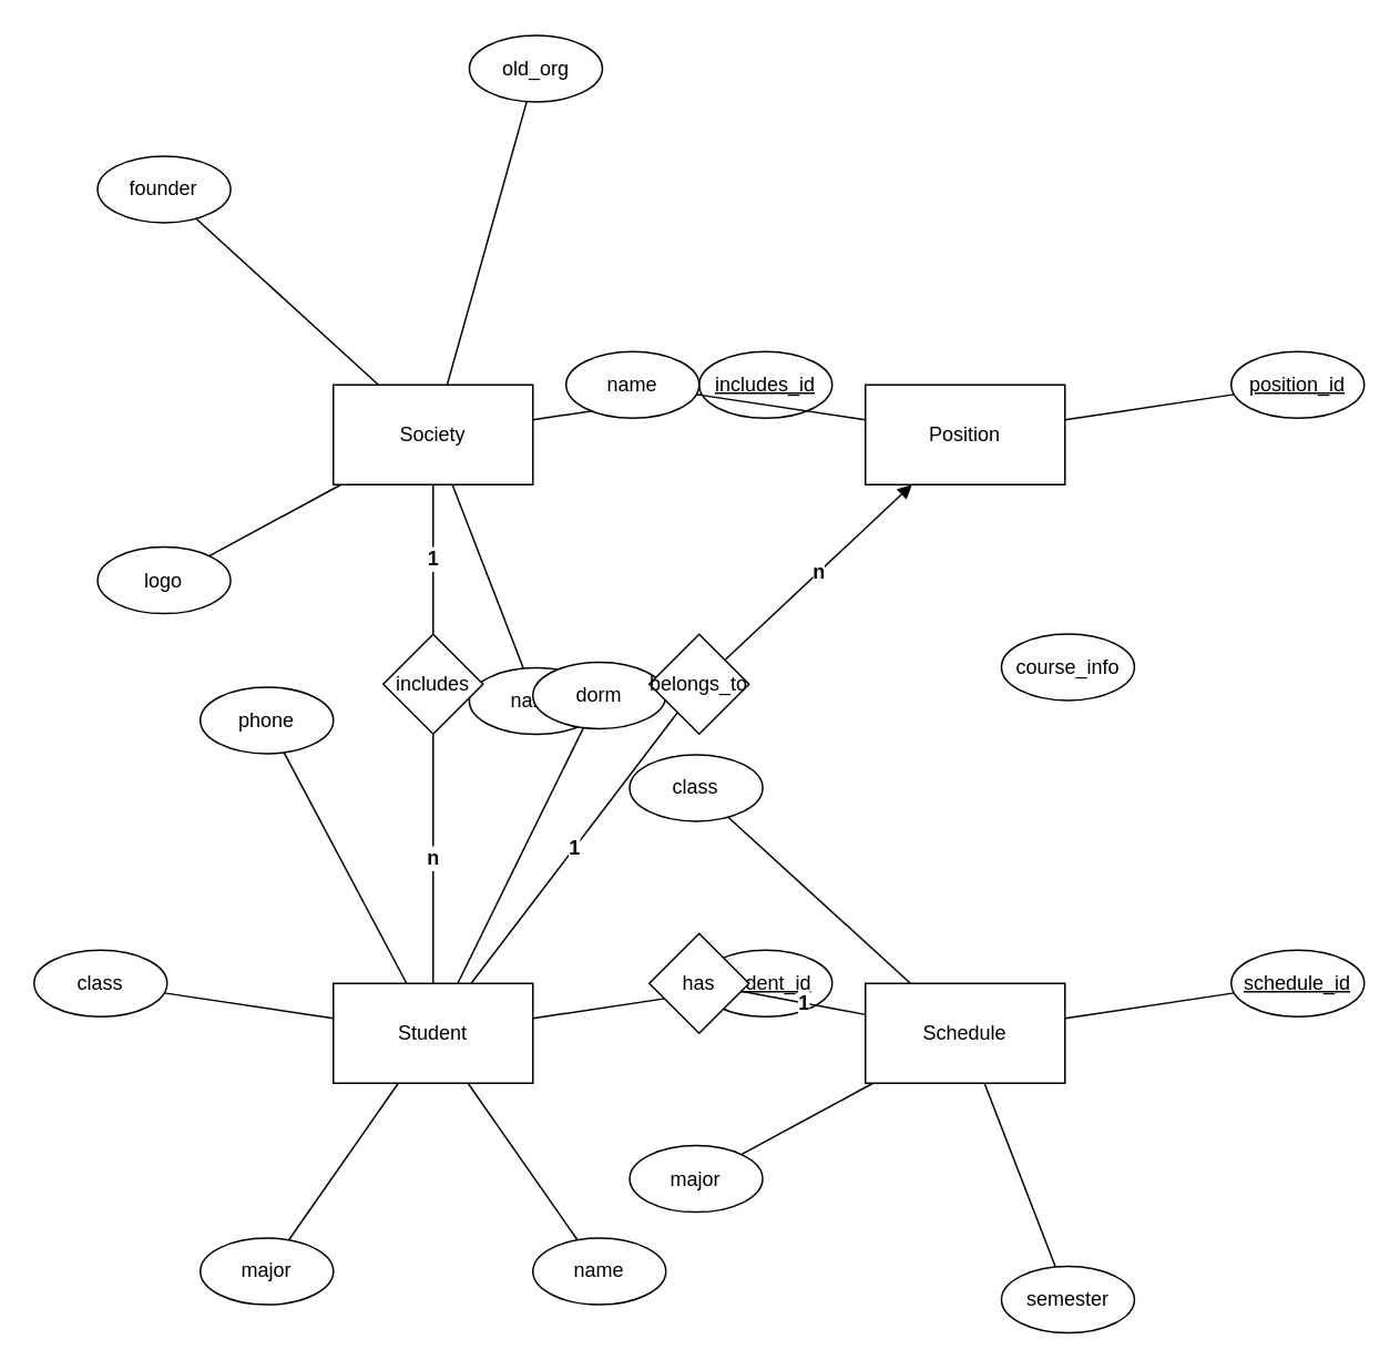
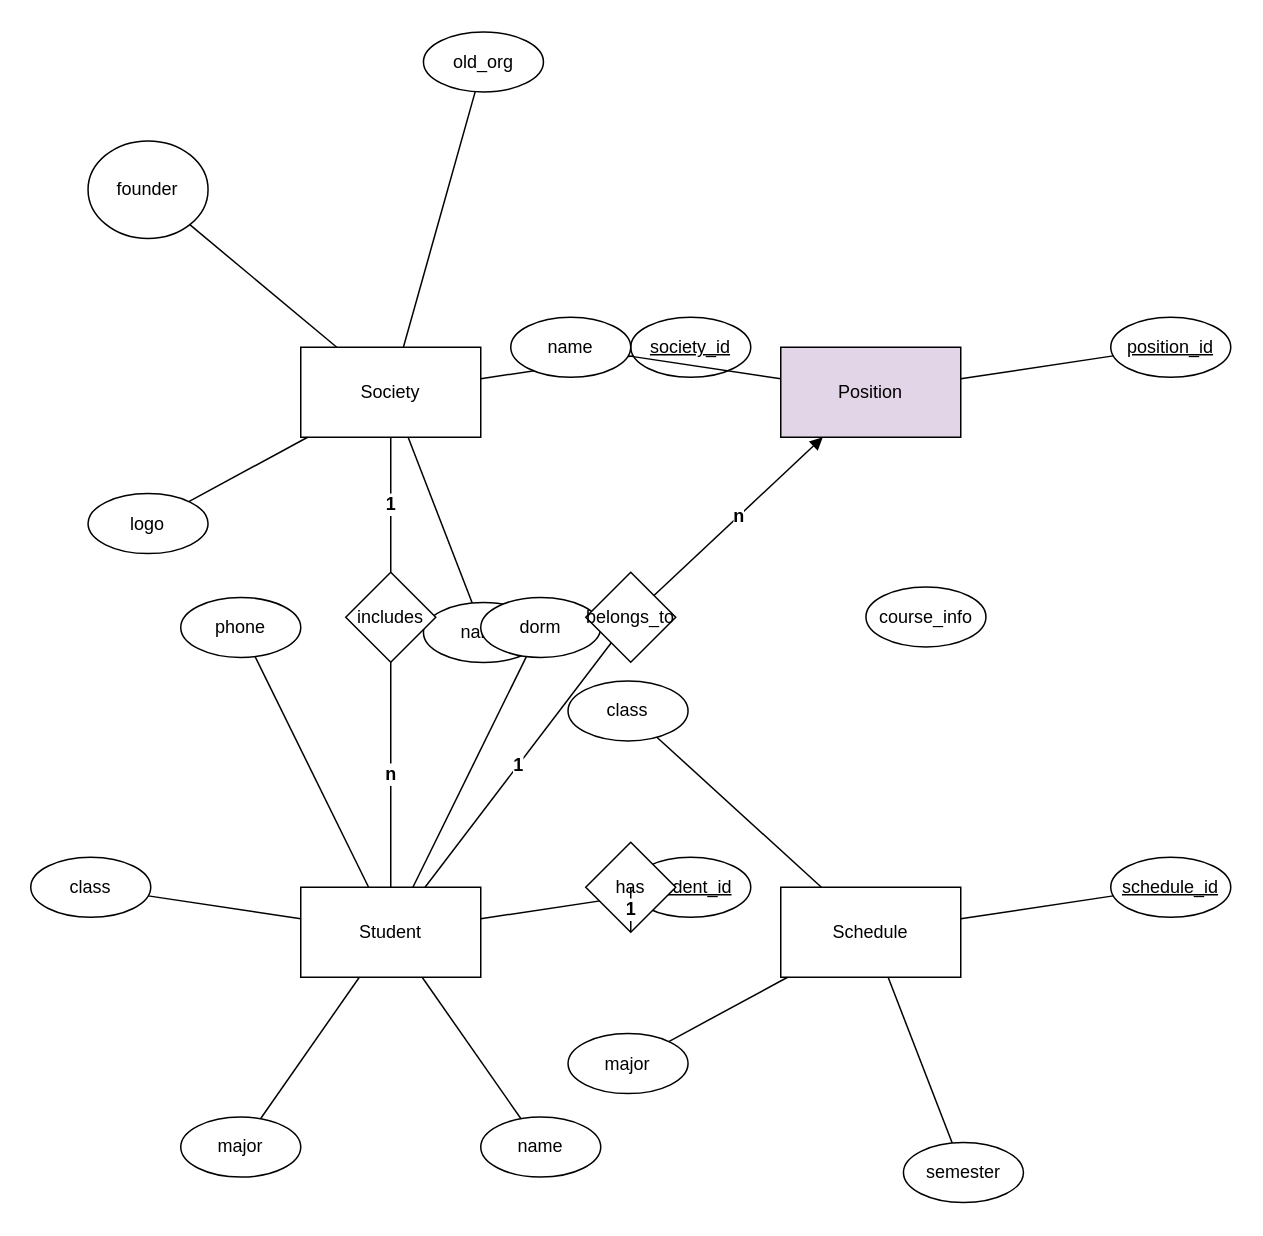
  <mxCell id="0" />
  <mxCell id="1" parent="0" />
  <mxCell id="2" value="Society" style="rounded=0;whiteSpace=wrap;html=1;" vertex="1" parent="1"><mxGeometry x="200" y="231" width="120" height="60" as="geometry" /></mxCell>
- <mxCell id="3" value="includes_id" style="ellipse;whiteSpace=wrap;html=1;fontStyle=4;" vertex="1" parent="1"><mxGeometry x="420" y="211" width="80" height="40" as="geometry" /></mxCell>
+ <mxCell id="3" value="society_id" style="ellipse;whiteSpace=wrap;html=1;fontStyle=4;" vertex="1" parent="1"><mxGeometry x="420" y="211" width="80" height="40" as="geometry" /></mxCell>
  <mxCell id="4" style="endArrow=none;html=1;rounded=0;" edge="1" parent="1" source="2" target="3"><mxGeometry relative="1" as="geometry" /></mxCell>
  <mxCell id="5" value="name" style="ellipse;whiteSpace=wrap;html=1;" vertex="1" parent="1"><mxGeometry x="281.803" y="401.211" width="80" height="40" as="geometry" /></mxCell>
  <mxCell id="6" style="endArrow=none;html=1;rounded=0;" edge="1" parent="1" source="2" target="5"><mxGeometry relative="1" as="geometry" /></mxCell>
  <mxCell id="7" value="logo" style="ellipse;whiteSpace=wrap;html=1;" vertex="1" parent="1"><mxGeometry x="58.197" y="328.557" width="80" height="40" as="geometry" /></mxCell>
  <mxCell id="8" style="endArrow=none;html=1;rounded=0;" edge="1" parent="1" source="2" target="7"><mxGeometry relative="1" as="geometry" /></mxCell>
- <mxCell id="9" value="founder" style="ellipse;whiteSpace=wrap;html=1;" vertex="1" parent="1"><mxGeometry x="58.197" y="93.443" width="80" height="40" as="geometry" /></mxCell>
+ <mxCell id="9" value="founder" style="ellipse;whiteSpace=wrap;html=1;" vertex="1" parent="1"><mxGeometry x="58.197" y="93.443" width="80" height="65" as="geometry" /></mxCell>
  <mxCell id="10" style="endArrow=none;html=1;rounded=0;" edge="1" parent="1" source="2" target="9"><mxGeometry relative="1" as="geometry" /></mxCell>
  <mxCell id="11" value="old_org" style="ellipse;whiteSpace=wrap;html=1;" vertex="1" parent="1"><mxGeometry x="281.803" y="20.789" width="80" height="40" as="geometry" /></mxCell>
  <mxCell id="12" style="endArrow=none;html=1;rounded=0;" edge="1" parent="1" source="2" target="11"><mxGeometry relative="1" as="geometry" /></mxCell>
- <mxCell id="13" value="Position" style="rounded=0;whiteSpace=wrap;html=1;" vertex="1" parent="1"><mxGeometry x="520" y="231" width="120" height="60" as="geometry" /></mxCell>
+ <mxCell id="13" value="Position" style="rounded=0;whiteSpace=wrap;html=1;fillColor=#e1d5e7;" vertex="1" parent="1"><mxGeometry x="520" y="231" width="120" height="60" as="geometry" /></mxCell>
  <mxCell id="14" value="position_id" style="ellipse;whiteSpace=wrap;html=1;fontStyle=4;" vertex="1" parent="1"><mxGeometry x="740" y="211" width="80" height="40" as="geometry" /></mxCell>
  <mxCell id="15" style="endArrow=none;html=1;rounded=0;" edge="1" parent="1" source="13" target="14"><mxGeometry relative="1" as="geometry" /></mxCell>
  <mxCell id="16" value="name" style="ellipse;whiteSpace=wrap;html=1;" vertex="1" parent="1"><mxGeometry x="340" y="211" width="80" height="40" as="geometry" /></mxCell>
  <mxCell id="17" style="endArrow=none;html=1;rounded=0;" edge="1" parent="1" source="13" target="16"><mxGeometry relative="1" as="geometry" /></mxCell>
  <mxCell id="18" value="Student" style="rounded=0;whiteSpace=wrap;html=1;" vertex="1" parent="1"><mxGeometry x="200" y="591" width="120" height="60" as="geometry" /></mxCell>
  <mxCell id="19" value="student_id" style="ellipse;whiteSpace=wrap;html=1;fontStyle=4;" vertex="1" parent="1"><mxGeometry x="420" y="571" width="80" height="40" as="geometry" /></mxCell>
  <mxCell id="20" style="endArrow=none;html=1;rounded=0;" edge="1" parent="1" source="18" target="19"><mxGeometry relative="1" as="geometry" /></mxCell>
  <mxCell id="21" value="name" style="ellipse;whiteSpace=wrap;html=1;" vertex="1" parent="1"><mxGeometry x="320" y="744.205" width="80" height="40" as="geometry" /></mxCell>
  <mxCell id="22" style="endArrow=none;html=1;rounded=0;" edge="1" parent="1" source="18" target="21"><mxGeometry relative="1" as="geometry" /></mxCell>
  <mxCell id="23" value="major" style="ellipse;whiteSpace=wrap;html=1;" vertex="1" parent="1"><mxGeometry x="120" y="744.205" width="80" height="40" as="geometry" /></mxCell>
  <mxCell id="24" style="endArrow=none;html=1;rounded=0;" edge="1" parent="1" source="18" target="23"><mxGeometry relative="1" as="geometry" /></mxCell>
  <mxCell id="25" value="class" style="ellipse;whiteSpace=wrap;html=1;" vertex="1" parent="1"><mxGeometry x="20" y="571" width="80" height="40" as="geometry" /></mxCell>
  <mxCell id="26" style="endArrow=none;html=1;rounded=0;" edge="1" parent="1" source="18" target="25"><mxGeometry relative="1" as="geometry" /></mxCell>
- <mxCell id="27" value="phone" style="ellipse;whiteSpace=wrap;html=1;" vertex="1" parent="1"><mxGeometry x="120" y="412.795" width="80" height="40" as="geometry" /></mxCell>
+ <mxCell id="27" value="phone" style="ellipse;whiteSpace=wrap;html=1;" vertex="1" parent="1"><mxGeometry x="120" y="397.795" width="80" height="40" as="geometry" /></mxCell>
  <mxCell id="28" style="endArrow=none;html=1;rounded=0;" edge="1" parent="1" source="18" target="27"><mxGeometry relative="1" as="geometry" /></mxCell>
  <mxCell id="29" value="dorm" style="ellipse;whiteSpace=wrap;html=1;" vertex="1" parent="1"><mxGeometry x="320" y="397.795" width="80" height="40" as="geometry" /></mxCell>
  <mxCell id="30" style="endArrow=none;html=1;rounded=0;" edge="1" parent="1" source="18" target="29"><mxGeometry relative="1" as="geometry" /></mxCell>
  <mxCell id="31" value="Schedule" style="rounded=0;whiteSpace=wrap;html=1;" vertex="1" parent="1"><mxGeometry x="520" y="591" width="120" height="60" as="geometry" /></mxCell>
  <mxCell id="32" value="schedule_id" style="ellipse;whiteSpace=wrap;html=1;fontStyle=4;" vertex="1" parent="1"><mxGeometry x="740" y="571" width="80" height="40" as="geometry" /></mxCell>
  <mxCell id="33" style="endArrow=none;html=1;rounded=0;" edge="1" parent="1" source="31" target="32"><mxGeometry relative="1" as="geometry" /></mxCell>
  <mxCell id="34" value="semester" style="ellipse;whiteSpace=wrap;html=1;" vertex="1" parent="1"><mxGeometry x="601.803" y="761.211" width="80" height="40" as="geometry" /></mxCell>
  <mxCell id="35" style="endArrow=none;html=1;rounded=0;" edge="1" parent="1" source="31" target="34"><mxGeometry relative="1" as="geometry" /></mxCell>
  <mxCell id="36" value="major" style="ellipse;whiteSpace=wrap;html=1;" vertex="1" parent="1"><mxGeometry x="378.197" y="688.557" width="80" height="40" as="geometry" /></mxCell>
  <mxCell id="37" style="endArrow=none;html=1;rounded=0;" edge="1" parent="1" source="31" target="36"><mxGeometry relative="1" as="geometry" /></mxCell>
  <mxCell id="38" value="class" style="ellipse;whiteSpace=wrap;html=1;" vertex="1" parent="1"><mxGeometry x="378.197" y="453.443" width="80" height="40" as="geometry" /></mxCell>
  <mxCell id="39" style="endArrow=none;html=1;rounded=0;" edge="1" parent="1" source="31" target="38"><mxGeometry relative="1" as="geometry" /></mxCell>
- <mxCell id="40" value="course_info" style="ellipse;whiteSpace=wrap;html=1;" vertex="1" parent="1"><mxGeometry x="601.803" y="380.789" width="80" height="40" as="geometry" /></mxCell>
+ <mxCell id="40" value="course_info" style="ellipse;whiteSpace=wrap;html=1;" vertex="1" parent="1"><mxGeometry x="576.803" y="390.789" width="80" height="40" as="geometry" /></mxCell>
  <mxCell id="41" value="belongs_to" style="rhombus;whiteSpace=wrap;html=1;" vertex="1" parent="1"><mxGeometry x="390" y="381" width="60" height="60" as="geometry" /></mxCell>
  <mxCell id="42" value="1" style="endArrow=none;html=1;rounded=0;fontSize=12;fontStyle=1;" edge="1" parent="1" source="18" target="41"><mxGeometry relative="1" as="geometry" /></mxCell>
  <mxCell id="43" value="n" style="endArrow=block;html=1;rounded=0;fontSize=12;fontStyle=1;" edge="1" parent="1" source="41" target="13"><mxGeometry relative="1" as="geometry" /></mxCell>
  <mxCell id="44" value="includes" style="rhombus;whiteSpace=wrap;html=1;" vertex="1" parent="1"><mxGeometry x="230" y="381" width="60" height="60" as="geometry" /></mxCell>
  <mxCell id="45" value="1" style="endArrow=none;html=1;rounded=0;fontSize=12;fontStyle=1;" edge="1" parent="1" source="2" target="44"><mxGeometry relative="1" as="geometry" /></mxCell>
  <mxCell id="46" value="n" style="endArrow=none;html=1;rounded=0;fontSize=12;fontStyle=1;" edge="1" parent="1" source="44" target="18"><mxGeometry relative="1" as="geometry" /></mxCell>
  <mxCell id="47" value="has" style="rhombus;whiteSpace=wrap;html=1;" vertex="1" parent="1"><mxGeometry x="390" y="561" width="60" height="60" as="geometry" /></mxCell>
- <mxCell id="48" value="1" style="endArrow=none;html=1;rounded=0;fontSize=12;fontStyle=1;" edge="1" parent="1" source="47" target="31"><mxGeometry relative="1" as="geometry" /></mxCell>
+ <mxCell id="48" value="1" style="endArrow=none;html=1;rounded=0;fontSize=12;fontStyle=1;" edge="1" parent="1" source="47" target="19"><mxGeometry relative="1" as="geometry" /></mxCell>
